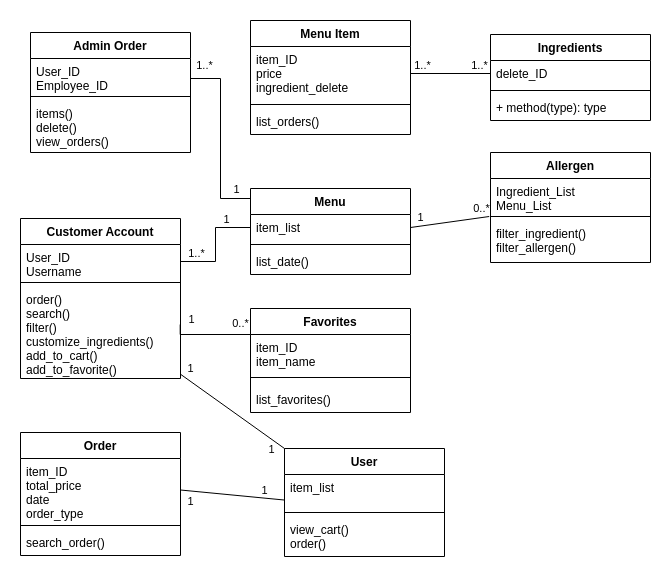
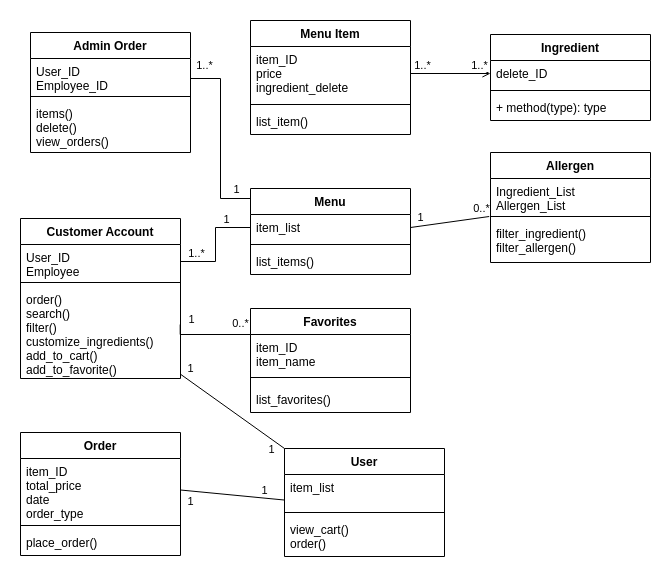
  <mxCell id="0" />
  <mxCell id="1" parent="0" />
  <mxCell id="2" value="Menu" style="swimlane;fontStyle=1;align=center;verticalAlign=top;childLayout=stackLayout;horizontal=1;startSize=26;horizontalStack=0;resizeParent=1;resizeParentMax=0;resizeLast=0;collapsible=1;marginBottom=0;" parent="1" vertex="1"><mxGeometry x="250" y="188" width="160" height="86" as="geometry" /></mxCell>
  <mxCell id="3" value="item_list" style="text;strokeColor=none;fillColor=none;align=left;verticalAlign=top;spacingLeft=4;spacingRight=4;overflow=hidden;rotatable=0;points=[[0,0.5],[1,0.5]];portConstraint=eastwest;" parent="2" vertex="1"><mxGeometry y="26" width="160" height="26" as="geometry" /></mxCell>
  <mxCell id="4" value="" style="line;strokeWidth=1;fillColor=none;align=left;verticalAlign=middle;spacingTop=-1;spacingLeft=3;spacingRight=3;rotatable=0;labelPosition=right;points=[];portConstraint=eastwest;" parent="2" vertex="1"><mxGeometry y="52" width="160" height="8" as="geometry" /></mxCell>
- <mxCell id="5" value="list_date()" style="text;strokeColor=none;fillColor=none;align=left;verticalAlign=top;spacingLeft=4;spacingRight=4;overflow=hidden;rotatable=0;points=[[0,0.5],[1,0.5]];portConstraint=eastwest;" parent="2" vertex="1"><mxGeometry y="60" width="160" height="26" as="geometry" /></mxCell>
+ <mxCell id="5" value="list_items()" style="text;strokeColor=none;fillColor=none;align=left;verticalAlign=top;spacingLeft=4;spacingRight=4;overflow=hidden;rotatable=0;points=[[0,0.5],[1,0.5]];portConstraint=eastwest;" parent="2" vertex="1"><mxGeometry y="60" width="160" height="26" as="geometry" /></mxCell>
  <mxCell id="6" value="Customer Account" style="swimlane;fontStyle=1;align=center;verticalAlign=top;childLayout=stackLayout;horizontal=1;startSize=26;horizontalStack=0;resizeParent=1;resizeParentMax=0;resizeLast=0;collapsible=1;marginBottom=0;" parent="1" vertex="1"><mxGeometry x="20" y="218" width="160" height="160" as="geometry" /></mxCell>
- <mxCell id="7" value="User_ID&#10;Username" style="text;strokeColor=none;fillColor=none;align=left;verticalAlign=top;spacingLeft=4;spacingRight=4;overflow=hidden;rotatable=0;points=[[0,0.5],[1,0.5]];portConstraint=eastwest;" parent="6" vertex="1"><mxGeometry y="26" width="160" height="34" as="geometry" /></mxCell>
+ <mxCell id="7" value="User_ID&#10;Employee" style="text;strokeColor=none;fillColor=none;align=left;verticalAlign=top;spacingLeft=4;spacingRight=4;overflow=hidden;rotatable=0;points=[[0,0.5],[1,0.5]];portConstraint=eastwest;" parent="6" vertex="1"><mxGeometry y="26" width="160" height="34" as="geometry" /></mxCell>
  <mxCell id="8" value="" style="line;strokeWidth=1;fillColor=none;align=left;verticalAlign=middle;spacingTop=-1;spacingLeft=3;spacingRight=3;rotatable=0;labelPosition=right;points=[];portConstraint=eastwest;" parent="6" vertex="1"><mxGeometry y="60" width="160" height="8" as="geometry" /></mxCell>
  <mxCell id="9" value="order()&#10;search()&#10;filter()&#10;customize_ingredients()&#10;add_to_cart()&#10;add_to_favorite()" style="text;strokeColor=none;fillColor=none;align=left;verticalAlign=top;spacingLeft=4;spacingRight=4;overflow=hidden;rotatable=0;points=[[0,0.5],[1,0.5]];portConstraint=eastwest;" parent="6" vertex="1"><mxGeometry y="68" width="160" height="92" as="geometry" /></mxCell>
  <mxCell id="10" value="Admin Order" style="swimlane;fontStyle=1;align=center;verticalAlign=top;childLayout=stackLayout;horizontal=1;startSize=26;horizontalStack=0;resizeParent=1;resizeParentMax=0;resizeLast=0;collapsible=1;marginBottom=0;" parent="1" vertex="1"><mxGeometry x="30" y="32" width="160" height="120" as="geometry"><mxRectangle x="80" y="24" width="115" height="26" as="alternateBounds" /></mxGeometry></mxCell>
  <mxCell id="11" value="User_ID&#10;Employee_ID" style="text;strokeColor=none;fillColor=none;align=left;verticalAlign=top;spacingLeft=4;spacingRight=4;overflow=hidden;rotatable=0;points=[[0,0.5],[1,0.5]];portConstraint=eastwest;" parent="10" vertex="1"><mxGeometry y="26" width="160" height="34" as="geometry" /></mxCell>
  <mxCell id="12" value="" style="line;strokeWidth=1;fillColor=none;align=left;verticalAlign=middle;spacingTop=-1;spacingLeft=3;spacingRight=3;rotatable=0;labelPosition=right;points=[];portConstraint=eastwest;" parent="10" vertex="1"><mxGeometry y="60" width="160" height="8" as="geometry" /></mxCell>
  <mxCell id="13" value="items()&#10;delete()&#10;view_orders()&#10;" style="text;strokeColor=none;fillColor=none;align=left;verticalAlign=top;spacingLeft=4;spacingRight=4;overflow=hidden;rotatable=0;points=[[0,0.5],[1,0.5]];portConstraint=eastwest;" parent="10" vertex="1"><mxGeometry y="68" width="160" height="52" as="geometry" /></mxCell>
  <mxCell id="14" value="Order" style="swimlane;fontStyle=1;align=center;verticalAlign=top;childLayout=stackLayout;horizontal=1;startSize=26;horizontalStack=0;resizeParent=1;resizeParentMax=0;resizeLast=0;collapsible=1;marginBottom=0;" parent="1" vertex="1"><mxGeometry x="20" y="432" width="160" height="123" as="geometry" /></mxCell>
  <mxCell id="15" value="item_ID&#10;total_price&#10;date&#10;order_type" style="text;strokeColor=none;fillColor=none;align=left;verticalAlign=top;spacingLeft=4;spacingRight=4;overflow=hidden;rotatable=0;points=[[0,0.5],[1,0.5]];portConstraint=eastwest;" parent="14" vertex="1"><mxGeometry y="26" width="160" height="63" as="geometry" /></mxCell>
  <mxCell id="16" value="" style="line;strokeWidth=1;fillColor=none;align=left;verticalAlign=middle;spacingTop=-1;spacingLeft=3;spacingRight=3;rotatable=0;labelPosition=right;points=[];portConstraint=eastwest;" parent="14" vertex="1"><mxGeometry y="89" width="160" height="8" as="geometry" /></mxCell>
- <mxCell id="17" value="search_order()" style="text;strokeColor=none;fillColor=none;align=left;verticalAlign=top;spacingLeft=4;spacingRight=4;overflow=hidden;rotatable=0;points=[[0,0.5],[1,0.5]];portConstraint=eastwest;" parent="14" vertex="1"><mxGeometry y="97" width="160" height="26" as="geometry" /></mxCell>
- <mxCell id="18" value="Ingredients" style="swimlane;fontStyle=1;align=center;verticalAlign=top;childLayout=stackLayout;horizontal=1;startSize=26;horizontalStack=0;resizeParent=1;resizeParentMax=0;resizeLast=0;collapsible=1;marginBottom=0;" parent="1" vertex="1"><mxGeometry x="490" y="34" width="160" height="86" as="geometry" /></mxCell>
+ <mxCell id="17" value="place_order()" style="text;strokeColor=none;fillColor=none;align=left;verticalAlign=top;spacingLeft=4;spacingRight=4;overflow=hidden;rotatable=0;points=[[0,0.5],[1,0.5]];portConstraint=eastwest;" parent="14" vertex="1"><mxGeometry y="97" width="160" height="26" as="geometry" /></mxCell>
+ <mxCell id="18" value="Ingredient" style="swimlane;fontStyle=1;align=center;verticalAlign=top;childLayout=stackLayout;horizontal=1;startSize=26;horizontalStack=0;resizeParent=1;resizeParentMax=0;resizeLast=0;collapsible=1;marginBottom=0;" parent="1" vertex="1"><mxGeometry x="490" y="34" width="160" height="86" as="geometry" /></mxCell>
  <mxCell id="19" value="delete_ID" style="text;strokeColor=none;fillColor=none;align=left;verticalAlign=top;spacingLeft=4;spacingRight=4;overflow=hidden;rotatable=0;points=[[0,0.5],[1,0.5]];portConstraint=eastwest;" parent="18" vertex="1"><mxGeometry y="26" width="160" height="26" as="geometry" /></mxCell>
  <mxCell id="20" value="" style="line;strokeWidth=1;fillColor=none;align=left;verticalAlign=middle;spacingTop=-1;spacingLeft=3;spacingRight=3;rotatable=0;labelPosition=right;points=[];portConstraint=eastwest;" parent="18" vertex="1"><mxGeometry y="52" width="160" height="8" as="geometry" /></mxCell>
  <mxCell id="21" value="+ method(type): type" style="text;strokeColor=none;fillColor=none;align=left;verticalAlign=top;spacingLeft=4;spacingRight=4;overflow=hidden;rotatable=0;points=[[0,0.5],[1,0.5]];portConstraint=eastwest;" parent="18" vertex="1"><mxGeometry y="60" width="160" height="26" as="geometry" /></mxCell>
  <mxCell id="22" style="edgeStyle=orthogonalEdgeStyle;rounded=0;orthogonalLoop=1;jettySize=auto;html=1;entryX=0;entryY=0.5;entryDx=0;entryDy=0;endArrow=none;endFill=0;" parent="1" source="7" target="3" edge="1"><mxGeometry relative="1" as="geometry" /></mxCell>
  <mxCell id="23" value="1" style="edgeLabel;html=1;align=center;verticalAlign=middle;resizable=0;points=[];" parent="22" vertex="1" connectable="0"><mxGeometry x="0.333" y="2" relative="1" as="geometry"><mxPoint x="10" y="-7" as="offset" /></mxGeometry></mxCell>
  <mxCell id="24" value="1..*" style="edgeLabel;html=1;align=center;verticalAlign=middle;resizable=0;points=[];" parent="22" vertex="1" connectable="0"><mxGeometry x="-0.774" y="1" relative="1" as="geometry"><mxPoint x="3.26" y="-8" as="offset" /></mxGeometry></mxCell>
  <mxCell id="25" value="Menu Item" style="swimlane;fontStyle=1;align=center;verticalAlign=top;childLayout=stackLayout;horizontal=1;startSize=26;horizontalStack=0;resizeParent=1;resizeParentMax=0;resizeLast=0;collapsible=1;marginBottom=0;" parent="1" vertex="1"><mxGeometry x="250" y="20" width="160" height="114" as="geometry" /></mxCell>
  <mxCell id="26" value="item_ID&#10;price&#10;ingredient_delete" style="text;strokeColor=none;fillColor=none;align=left;verticalAlign=top;spacingLeft=4;spacingRight=4;overflow=hidden;rotatable=0;points=[[0,0.5],[1,0.5]];portConstraint=eastwest;" parent="25" vertex="1"><mxGeometry y="26" width="160" height="54" as="geometry" /></mxCell>
  <mxCell id="27" value="" style="line;strokeWidth=1;fillColor=none;align=left;verticalAlign=middle;spacingTop=-1;spacingLeft=3;spacingRight=3;rotatable=0;labelPosition=right;points=[];portConstraint=eastwest;" parent="25" vertex="1"><mxGeometry y="80" width="160" height="8" as="geometry" /></mxCell>
- <mxCell id="28" value="list_orders()" style="text;strokeColor=none;fillColor=none;align=left;verticalAlign=top;spacingLeft=4;spacingRight=4;overflow=hidden;rotatable=0;points=[[0,0.5],[1,0.5]];portConstraint=eastwest;" parent="25" vertex="1"><mxGeometry y="88" width="160" height="26" as="geometry" /></mxCell>
+ <mxCell id="28" value="list_item()" style="text;strokeColor=none;fillColor=none;align=left;verticalAlign=top;spacingLeft=4;spacingRight=4;overflow=hidden;rotatable=0;points=[[0,0.5],[1,0.5]];portConstraint=eastwest;" parent="25" vertex="1"><mxGeometry y="88" width="160" height="26" as="geometry" /></mxCell>
  <mxCell id="29" style="edgeStyle=orthogonalEdgeStyle;rounded=0;orthogonalLoop=1;jettySize=auto;html=1;endArrow=none;endFill=0;exitX=1;exitY=0.5;exitDx=0;exitDy=0;" parent="1" source="11" edge="1"><mxGeometry relative="1" as="geometry"><mxPoint x="250" y="198" as="targetPoint" /><Array as="points"><mxPoint x="190" y="78" /><mxPoint x="220" y="78" /><mxPoint x="220" y="198" /></Array></mxGeometry></mxCell>
  <mxCell id="30" value="1" style="edgeLabel;html=1;align=center;verticalAlign=middle;resizable=0;points=[];" parent="29" vertex="1" connectable="0"><mxGeometry x="0.774" y="2" relative="1" as="geometry"><mxPoint x="6.62" y="-8" as="offset" /></mxGeometry></mxCell>
  <mxCell id="31" value="1..*" style="edgeLabel;html=1;align=center;verticalAlign=middle;resizable=0;points=[];" parent="29" vertex="1" connectable="0"><mxGeometry x="-0.823" y="2" relative="1" as="geometry"><mxPoint y="-11.03" as="offset" /></mxGeometry></mxCell>
- <mxCell id="32" style="edgeStyle=orthogonalEdgeStyle;rounded=0;orthogonalLoop=1;jettySize=auto;html=1;entryX=0;entryY=0.5;entryDx=0;entryDy=0;endArrow=none;endFill=0;" parent="1" source="26" target="19" edge="1"><mxGeometry relative="1" as="geometry" /></mxCell>
+ <mxCell id="32" style="edgeStyle=orthogonalEdgeStyle;rounded=0;orthogonalLoop=1;jettySize=auto;html=1;entryX=0;entryY=0.5;entryDx=0;entryDy=0;endArrow=open;endFill=0;" parent="1" source="26" target="19" edge="1"><mxGeometry relative="1" as="geometry" /></mxCell>
  <mxCell id="33" value="1..*" style="edgeLabel;html=1;align=center;verticalAlign=middle;resizable=0;points=[];" parent="32" vertex="1" connectable="0"><mxGeometry x="-0.647" y="3" relative="1" as="geometry"><mxPoint x="-2.22" y="-6" as="offset" /></mxGeometry></mxCell>
  <mxCell id="34" value="1..*" style="edgeLabel;html=1;align=center;verticalAlign=middle;resizable=0;points=[];" parent="32" vertex="1" connectable="0"><mxGeometry x="0.614" y="1" relative="1" as="geometry"><mxPoint x="3.61" y="-8" as="offset" /></mxGeometry></mxCell>
  <mxCell id="35" value="Favorites" style="swimlane;fontStyle=1;align=center;verticalAlign=top;childLayout=stackLayout;horizontal=1;startSize=26;horizontalStack=0;resizeParent=1;resizeParentMax=0;resizeLast=0;collapsible=1;marginBottom=0;" parent="1" vertex="1"><mxGeometry x="250" y="308" width="160" height="104" as="geometry" /></mxCell>
  <mxCell id="36" value="item_ID&#10;item_name" style="text;strokeColor=none;fillColor=none;align=left;verticalAlign=top;spacingLeft=4;spacingRight=4;overflow=hidden;rotatable=0;points=[[0,0.5],[1,0.5]];portConstraint=eastwest;" parent="35" vertex="1"><mxGeometry y="26" width="160" height="34" as="geometry" /></mxCell>
  <mxCell id="37" value="" style="line;strokeWidth=1;fillColor=none;align=left;verticalAlign=middle;spacingTop=-1;spacingLeft=3;spacingRight=3;rotatable=0;labelPosition=right;points=[];portConstraint=eastwest;" parent="35" vertex="1"><mxGeometry y="60" width="160" height="18" as="geometry" /></mxCell>
  <mxCell id="38" value="list_favorites()" style="text;strokeColor=none;fillColor=none;align=left;verticalAlign=top;spacingLeft=4;spacingRight=4;overflow=hidden;rotatable=0;points=[[0,0.5],[1,0.5]];portConstraint=eastwest;" parent="35" vertex="1"><mxGeometry y="78" width="160" height="26" as="geometry" /></mxCell>
  <mxCell id="39" style="edgeStyle=orthogonalEdgeStyle;rounded=0;orthogonalLoop=1;jettySize=auto;html=1;entryX=0;entryY=0.25;entryDx=0;entryDy=0;endArrow=none;endFill=0;exitX=0.998;exitY=0.413;exitDx=0;exitDy=0;exitPerimeter=0;" parent="1" source="9" target="35" edge="1"><mxGeometry relative="1" as="geometry"><Array as="points"><mxPoint x="180" y="334" /></Array></mxGeometry></mxCell>
  <mxCell id="40" value="0..*" style="edgeLabel;html=1;align=center;verticalAlign=middle;resizable=0;points=[];" parent="39" vertex="1" connectable="0"><mxGeometry x="0.854" y="3" relative="1" as="geometry"><mxPoint x="-4.21" y="-8.5" as="offset" /></mxGeometry></mxCell>
  <mxCell id="41" value="1" style="edgeLabel;html=1;align=center;verticalAlign=middle;resizable=0;points=[];" parent="39" vertex="1" connectable="0"><mxGeometry x="-0.753" y="1" relative="1" as="geometry"><mxPoint x="10.31" y="-15" as="offset" /></mxGeometry></mxCell>
  <mxCell id="42" value="User" style="swimlane;fontStyle=1;align=center;verticalAlign=top;childLayout=stackLayout;horizontal=1;startSize=26;horizontalStack=0;resizeParent=1;resizeParentMax=0;resizeLast=0;collapsible=1;marginBottom=0;" vertex="1" parent="1"><mxGeometry x="284" y="448" width="160" height="108" as="geometry" /></mxCell>
  <mxCell id="43" value="item_list" style="text;strokeColor=none;fillColor=none;align=left;verticalAlign=top;spacingLeft=4;spacingRight=4;overflow=hidden;rotatable=0;points=[[0,0.5],[1,0.5]];portConstraint=eastwest;" vertex="1" parent="42"><mxGeometry y="26" width="160" height="34" as="geometry" /></mxCell>
  <mxCell id="44" value="" style="line;strokeWidth=1;fillColor=none;align=left;verticalAlign=middle;spacingTop=-1;spacingLeft=3;spacingRight=3;rotatable=0;labelPosition=right;points=[];portConstraint=eastwest;" vertex="1" parent="42"><mxGeometry y="60" width="160" height="8" as="geometry" /></mxCell>
  <mxCell id="45" value="view_cart()&#10;order()" style="text;strokeColor=none;fillColor=none;align=left;verticalAlign=top;spacingLeft=4;spacingRight=4;overflow=hidden;rotatable=0;points=[[0,0.5],[1,0.5]];portConstraint=eastwest;" vertex="1" parent="42"><mxGeometry y="68" width="160" height="40" as="geometry" /></mxCell>
  <mxCell id="46" value="" style="endArrow=none;html=1;exitX=0.998;exitY=0.951;exitDx=0;exitDy=0;exitPerimeter=0;entryX=0;entryY=0;entryDx=0;entryDy=0;" edge="1" parent="1" source="9" target="42"><mxGeometry width="50" height="50" relative="1" as="geometry"><mxPoint x="240" y="418" as="sourcePoint" /><mxPoint x="290" y="368" as="targetPoint" /></mxGeometry></mxCell>
  <mxCell id="47" value="1" style="edgeLabel;html=1;align=center;verticalAlign=middle;resizable=0;points=[];" vertex="1" connectable="0" parent="46"><mxGeometry x="-0.193" relative="1" as="geometry"><mxPoint x="48.31" y="44.5" as="offset" /></mxGeometry></mxCell>
  <mxCell id="48" value="1" style="edgeLabel;html=1;align=center;verticalAlign=middle;resizable=0;points=[];" vertex="1" connectable="0" parent="46"><mxGeometry x="0.034" y="-2" relative="1" as="geometry"><mxPoint x="-42.45" y="-45.64" as="offset" /></mxGeometry></mxCell>
  <mxCell id="49" value="" style="endArrow=none;html=1;exitX=1;exitY=0.5;exitDx=0;exitDy=0;entryX=-0.001;entryY=0.751;entryDx=0;entryDy=0;entryPerimeter=0;" edge="1" parent="1" source="15" target="43"><mxGeometry width="50" height="50" relative="1" as="geometry"><mxPoint x="260" y="608" as="sourcePoint" /><mxPoint x="310" y="558" as="targetPoint" /></mxGeometry></mxCell>
  <mxCell id="50" value="1" style="edgeLabel;html=1;align=center;verticalAlign=middle;resizable=0;points=[];" vertex="1" connectable="0" parent="49"><mxGeometry x="-0.308" y="2" relative="1" as="geometry"><mxPoint x="-26.12" y="9.96" as="offset" /></mxGeometry></mxCell>
  <mxCell id="51" value="1" style="edgeLabel;html=1;align=center;verticalAlign=middle;resizable=0;points=[];" vertex="1" connectable="0" parent="49"><mxGeometry x="0.488" relative="1" as="geometry"><mxPoint x="5.44" y="-7.39" as="offset" /></mxGeometry></mxCell>
  <mxCell id="52" value="Allergen" style="swimlane;fontStyle=1;align=center;verticalAlign=top;childLayout=stackLayout;horizontal=1;startSize=26;horizontalStack=0;resizeParent=1;resizeParentMax=0;resizeLast=0;collapsible=1;marginBottom=0;" vertex="1" parent="1"><mxGeometry x="490" y="152" width="160" height="110" as="geometry" /></mxCell>
- <mxCell id="53" value="Ingredient_List&#10;Menu_List" style="text;strokeColor=none;fillColor=none;align=left;verticalAlign=top;spacingLeft=4;spacingRight=4;overflow=hidden;rotatable=0;points=[[0,0.5],[1,0.5]];portConstraint=eastwest;" vertex="1" parent="52"><mxGeometry y="26" width="160" height="34" as="geometry" /></mxCell>
+ <mxCell id="53" value="Ingredient_List&#10;Allergen_List" style="text;strokeColor=none;fillColor=none;align=left;verticalAlign=top;spacingLeft=4;spacingRight=4;overflow=hidden;rotatable=0;points=[[0,0.5],[1,0.5]];portConstraint=eastwest;" vertex="1" parent="52"><mxGeometry y="26" width="160" height="34" as="geometry" /></mxCell>
  <mxCell id="54" value="" style="line;strokeWidth=1;fillColor=none;align=left;verticalAlign=middle;spacingTop=-1;spacingLeft=3;spacingRight=3;rotatable=0;labelPosition=right;points=[];portConstraint=eastwest;" vertex="1" parent="52"><mxGeometry y="60" width="160" height="8" as="geometry" /></mxCell>
  <mxCell id="55" value="filter_ingredient()&#10;filter_allergen()" style="text;strokeColor=none;fillColor=none;align=left;verticalAlign=top;spacingLeft=4;spacingRight=4;overflow=hidden;rotatable=0;points=[[0,0.5],[1,0.5]];portConstraint=eastwest;" vertex="1" parent="52"><mxGeometry y="68" width="160" height="42" as="geometry" /></mxCell>
  <mxCell id="56" value="" style="endArrow=none;html=1;exitX=1;exitY=0.5;exitDx=0;exitDy=0;entryX=-0.008;entryY=1.118;entryDx=0;entryDy=0;entryPerimeter=0;" edge="1" parent="1" source="3" target="53"><mxGeometry width="50" height="50" relative="1" as="geometry"><mxPoint x="710" y="388" as="sourcePoint" /><mxPoint x="760" y="338" as="targetPoint" /></mxGeometry></mxCell>
  <mxCell id="57" value="1" style="edgeLabel;html=1;align=center;verticalAlign=middle;resizable=0;points=[];" vertex="1" connectable="0" parent="56"><mxGeometry x="-0.318" y="-1" relative="1" as="geometry"><mxPoint x="-17.37" y="-8.23" as="offset" /></mxGeometry></mxCell>
  <mxCell id="58" value="0..*" style="edgeLabel;html=1;align=center;verticalAlign=middle;resizable=0;points=[];" vertex="1" connectable="0" parent="56"><mxGeometry x="0.398" y="1" relative="1" as="geometry"><mxPoint x="15.14" y="-10.33" as="offset" /></mxGeometry></mxCell>
